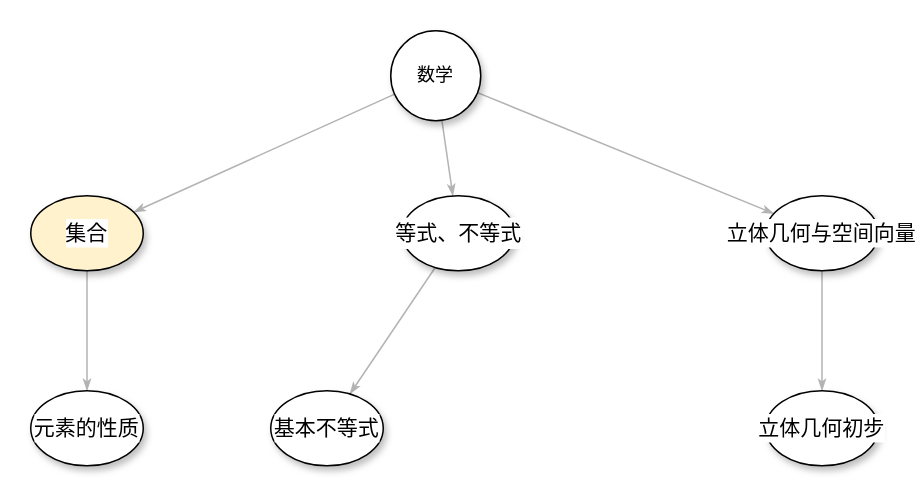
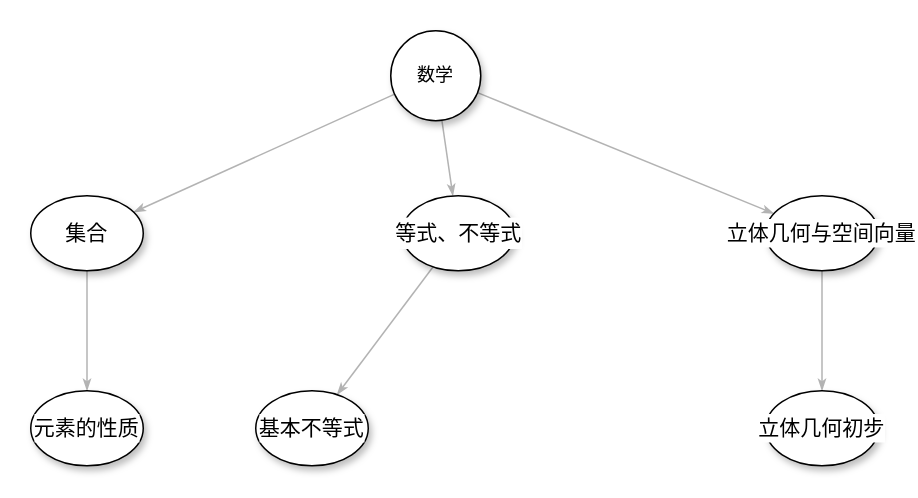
  <mxCell id="0" />
  <mxCell id="1" parent="0" />
  <mxCell id="2" style="edgeStyle=none;rounded=1;html=1;labelBackgroundColor=none;startArrow=none;startFill=0;startSize=5;endArrow=classicThin;endFill=1;endSize=5;jettySize=auto;orthogonalLoop=1;strokeColor=#B3B3B3;strokeWidth=1;fontFamily=Verdana;fontSize=12" edge="1" parent="1" source="5" target="7"><mxGeometry relative="1" as="geometry" /></mxCell>
  <mxCell id="3" value="" style="edgeStyle=none;rounded=1;html=1;labelBackgroundColor=none;startArrow=none;startFill=0;startSize=5;endArrow=classicThin;endFill=1;endSize=5;jettySize=auto;orthogonalLoop=1;strokeColor=#B3B3B3;strokeWidth=1;fontFamily=Verdana;fontSize=12" edge="1" parent="1" source="5" target="13"><mxGeometry x="0.004" relative="1" as="geometry"><mxPoint as="offset" /></mxGeometry></mxCell>
  <mxCell id="4" value="" style="edgeStyle=none;rounded=1;html=1;labelBackgroundColor=none;startArrow=none;startFill=0;startSize=5;endArrow=classicThin;endFill=1;endSize=5;jettySize=auto;orthogonalLoop=1;strokeColor=#B3B3B3;strokeWidth=1;fontFamily=Verdana;fontSize=12" edge="1" parent="1" source="5" target="9"><mxGeometry x="-0.004" relative="1" as="geometry"><mxPoint as="offset" /></mxGeometry></mxCell>
  <mxCell id="5" value="数学" style="ellipse;whiteSpace=wrap;html=1;rounded=0;shadow=1;comic=0;labelBackgroundColor=none;strokeWidth=1;fontFamily=Verdana;fontSize=12;align=center;" vertex="1" parent="1"><mxGeometry x="260" y="20" width="60" height="60" as="geometry" /></mxCell>
  <mxCell id="6" value="" style="edgeStyle=none;rounded=1;html=1;labelBackgroundColor=none;startArrow=none;startFill=0;startSize=5;endArrow=classicThin;endFill=1;endSize=5;jettySize=auto;orthogonalLoop=1;strokeColor=#B3B3B3;strokeWidth=1;fontFamily=Verdana;fontSize=12" edge="1" parent="1" source="7" target="11"><mxGeometry relative="1" as="geometry" /></mxCell>
  <mxCell id="7" value="&lt;pre style=&quot;box-sizing: border-box; overflow: auto; font-size: 14px; padding: 1px 0px; margin-top: 0px; margin-bottom: 0px; line-height: inherit; word-break: break-all; overflow-wrap: break-word; background-color: rgb(255, 255, 255); border: 0px; border-radius: 0px; vertical-align: baseline; text-align: left;&quot;&gt;&lt;pre style=&quot;box-sizing: border-box; overflow: auto; padding: 1px 0px; margin-top: 0px; margin-bottom: 0px; line-height: inherit; word-break: break-all; overflow-wrap: break-word; border: 0px; border-radius: 0px; vertical-align: baseline;&quot;&gt;等式、不等式&lt;/pre&gt;&lt;/pre&gt;" style="ellipse;whiteSpace=wrap;html=1;rounded=0;shadow=1;comic=0;labelBackgroundColor=none;strokeWidth=1;fontFamily=Verdana;fontSize=12;align=center;" vertex="1" parent="1"><mxGeometry x="267.5" y="130" width="75" height="50" as="geometry" /></mxCell>
  <mxCell id="8" value="" style="edgeStyle=none;rounded=1;html=1;labelBackgroundColor=none;startArrow=none;startFill=0;startSize=5;endArrow=classicThin;endFill=1;endSize=5;jettySize=auto;orthogonalLoop=1;strokeColor=#B3B3B3;strokeWidth=1;fontFamily=Verdana;fontSize=12" edge="1" parent="1" source="9" target="10"><mxGeometry relative="1" as="geometry" /></mxCell>
  <mxCell id="9" value="&lt;pre style=&quot;box-sizing: border-box; overflow: auto; font-size: 14px; padding: 1px 0px; margin-top: 0px; margin-bottom: 0px; line-height: inherit; word-break: break-all; overflow-wrap: break-word; background-color: rgb(255, 255, 255); border: 0px; border-radius: 0px; vertical-align: baseline; text-align: left;&quot;&gt;立体几何与空间向量&lt;/pre&gt;" style="ellipse;whiteSpace=wrap;html=1;rounded=0;shadow=1;comic=0;labelBackgroundColor=none;strokeWidth=1;fontFamily=Verdana;fontSize=12;align=center;" vertex="1" parent="1"><mxGeometry x="510" y="130" width="75" height="50" as="geometry" /></mxCell>
  <mxCell id="10" value="&lt;pre style=&quot;box-sizing: border-box; overflow: auto; font-size: 14px; padding: 1px 0px; margin-top: 0px; margin-bottom: 0px; line-height: inherit; word-break: break-all; overflow-wrap: break-word; background-color: rgb(255, 255, 255); border: 0px; border-radius: 0px; vertical-align: baseline; text-align: left;&quot;&gt;立体几何初步&lt;/pre&gt;" style="ellipse;whiteSpace=wrap;html=1;rounded=0;shadow=1;comic=0;labelBackgroundColor=none;strokeWidth=1;fontFamily=Verdana;fontSize=12;align=center;" vertex="1" parent="1"><mxGeometry x="510" y="260" width="75" height="50" as="geometry" /></mxCell>
- <mxCell id="11" value="&lt;pre style=&quot;box-sizing: border-box; overflow: auto; font-size: 14px; padding: 1px 0px; margin-top: 0px; margin-bottom: 0px; line-height: inherit; word-break: break-all; overflow-wrap: break-word; background-color: rgb(255, 255, 255); border: 0px; border-radius: 0px; vertical-align: baseline; text-align: left;&quot;&gt;基本不等式&lt;/pre&gt;" style="ellipse;whiteSpace=wrap;html=1;rounded=0;shadow=1;comic=0;labelBackgroundColor=none;strokeWidth=1;fontFamily=Verdana;fontSize=12;align=center;" vertex="1" parent="1"><mxGeometry x="180" y="260" width="75" height="50" as="geometry" /></mxCell>
+ <mxCell id="11" value="&lt;pre style=&quot;box-sizing: border-box; overflow: auto; font-size: 14px; padding: 1px 0px; margin-top: 0px; margin-bottom: 0px; line-height: inherit; word-break: break-all; overflow-wrap: break-word; background-color: rgb(255, 255, 255); border: 0px; border-radius: 0px; vertical-align: baseline; text-align: left;&quot;&gt;基本不等式&lt;/pre&gt;" style="ellipse;whiteSpace=wrap;html=1;rounded=0;shadow=1;comic=0;labelBackgroundColor=none;strokeWidth=1;fontFamily=Verdana;fontSize=12;align=center;" vertex="1" parent="1"><mxGeometry x="170" y="260" width="75" height="50" as="geometry" /></mxCell>
  <mxCell id="12" value="" style="edgeStyle=none;rounded=1;html=1;labelBackgroundColor=none;startArrow=none;startFill=0;startSize=5;endArrow=classicThin;endFill=1;endSize=5;jettySize=auto;orthogonalLoop=1;strokeColor=#B3B3B3;strokeWidth=1;fontFamily=Verdana;fontSize=12" edge="1" parent="1" source="13" target="14"><mxGeometry relative="1" as="geometry"><mxPoint as="offset" /></mxGeometry></mxCell>
- <mxCell id="13" value="&lt;pre style=&quot;box-sizing: border-box; overflow: auto; font-size: 14px; padding: 1px 0px; margin-top: 0px; margin-bottom: 0px; line-height: inherit; word-break: break-all; overflow-wrap: break-word; background-color: rgb(255, 255, 255); border: 0px; border-radius: 0px; vertical-align: baseline; text-align: left;&quot;&gt;集合&lt;/pre&gt;" style="ellipse;whiteSpace=wrap;html=1;rounded=0;shadow=1;comic=0;labelBackgroundColor=none;strokeWidth=1;fontFamily=Verdana;fontSize=12;align=center;fillColor=#fff2cc;" vertex="1" parent="1"><mxGeometry x="20" y="130" width="75" height="50" as="geometry" /></mxCell>
+ <mxCell id="13" value="&lt;pre style=&quot;box-sizing: border-box; overflow: auto; font-size: 14px; padding: 1px 0px; margin-top: 0px; margin-bottom: 0px; line-height: inherit; word-break: break-all; overflow-wrap: break-word; background-color: rgb(255, 255, 255); border: 0px; border-radius: 0px; vertical-align: baseline; text-align: left;&quot;&gt;集合&lt;/pre&gt;" style="ellipse;whiteSpace=wrap;html=1;rounded=0;shadow=1;comic=0;labelBackgroundColor=none;strokeWidth=1;fontFamily=Verdana;fontSize=12;align=center;" vertex="1" parent="1"><mxGeometry x="20" y="130" width="75" height="50" as="geometry" /></mxCell>
  <mxCell id="14" value="&lt;pre style=&quot;box-sizing: border-box; overflow: auto; font-size: 14px; padding: 1px 0px; margin-top: 0px; margin-bottom: 0px; line-height: inherit; word-break: break-all; overflow-wrap: break-word; background-color: rgb(255, 255, 255); border: 0px; border-radius: 0px; vertical-align: baseline; text-align: left;&quot;&gt;元素的性质&lt;/pre&gt;" style="ellipse;whiteSpace=wrap;html=1;rounded=0;shadow=1;comic=0;labelBackgroundColor=none;strokeWidth=1;fontFamily=Verdana;fontSize=12;align=center;" vertex="1" parent="1"><mxGeometry x="20" y="260" width="75" height="50" as="geometry" /></mxCell>
